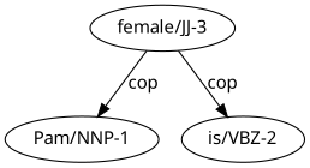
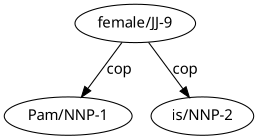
  digraph {
    fontname="Noto Sans"
    node [fontname="Noto Sans"]
    edge [fontname="Noto Sans"]
    n1 [label="Pam/NNP-1"]
-   n2 [label="is/VBZ-2"]
-   n3 [label="female/JJ-3"]
+   n2 [label="is/NNP-2"]
+   n3 [label="female/JJ-9"]
    n3 -> n1 [label=cop]
    n3 -> n2 [label=cop]
  }
